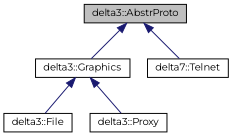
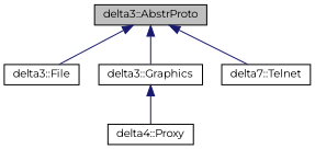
  digraph {
    fontname=Montserrat
    node [color=black fillcolor=white fontname=Montserrat fontsize=10 shape=record style=filled]
    edge [color=midnightblue dir=back fontname=Montserrat fontsize=10 labelfontname=Helvetica labelfontsize=10 style=solid]
    n1 [fillcolor=grey75 fontcolor=black height=0.2 label="delta3::AbstrProto" width=0.4]
    n2 [height=0.2 label="delta3::File" width=0.4]
    n3 [height=0.2 label="delta3::Graphics" width=0.4]
    n4 [height=0.2 label="delta7::Telnet" width=0.4]
-   n5 [height=0.2 label="delta3::Proxy" width=0.4]
-   n3 -> n2
+   n5 [height=0.2 label="delta4::Proxy" width=0.4]
+   n1 -> n2
    n1 -> n3
    n1 -> n4
    n3 -> n5
  }
